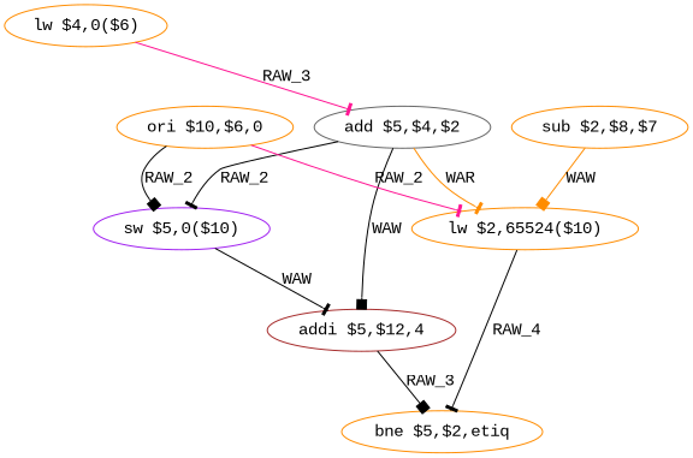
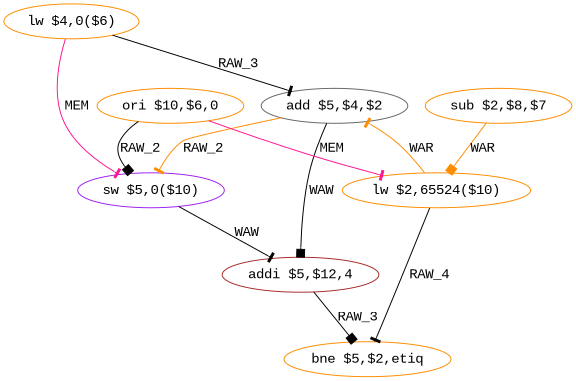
  digraph {
    fontname="Liberation Mono"
    node [color=darkorange fontname="Liberation Mono" shape=ellipse]
    edge [arrowhead=tee color=black fontname="Liberation Mono"]
    n1 [label="lw $4,0($6)"]
    n2 [color=gray40 label="add $5,$4,$2"]
    n3 [color=purple label="sw $5,0($10)"]
    n4 [color=brown label="addi $5,$12,4"]
    n5 [label="lw $2,65524($10)"]
    n6 [label="bne $5,$2,etiq"]
    n7 [label="ori $10,$6,0"]
    n8 [label="sub $2,$8,$7"]
-   n1 -> n2 [color=deeppink label=RAW_3]
-   n2 -> n3 [label=RAW_2]
+   n1 -> n2 [label=RAW_3]
+   n1 -> n3 [color=deeppink label=MEM]
+   n2 -> n3 [color=darkorange label=RAW_2]
    n2 -> n4 [arrowhead=box label=WAW]
-   n2 -> n5 [color=darkorange label=WAR]
+   n5 -> n2 [color=darkorange label=WAR]
    n3 -> n4 [label=WAW]
    n4 -> n6 [arrowhead=box label=RAW_3]
    n5 -> n6 [label=RAW_4]
    n7 -> n3 [arrowhead=box label=RAW_2]
-   n7 -> n5 [color=deeppink label=RAW_2]
-   n8 -> n5 [arrowhead=box color=darkorange label=WAW]
+   n7 -> n5 [color=deeppink label=MEM]
+   n8 -> n5 [arrowhead=box color=darkorange label=WAR]
  }
